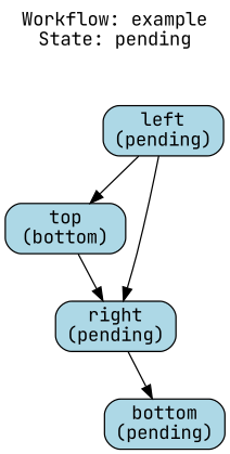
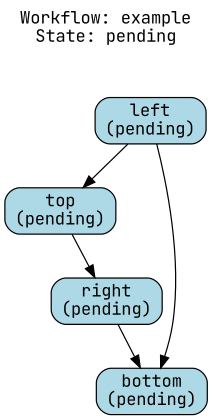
  digraph {
    fontname="JetBrains Mono"
    label="Workflow: example\nState: pending"
    labelloc=t
    rankdir=TB
    node [fillcolor=lightblue fontname="JetBrains Mono" shape=box style="rounded,filled"]
    edge [fontname="JetBrains Mono"]
-   n1 [label="top\n(bottom)"]
+   n1 [label="top\n(pending)"]
    n2 [label="right\n(pending)"]
    n3 [label="left\n(pending)"]
    n4 [label="bottom\n(pending)"]
    n1 -> n2
    n2 -> n4
    n3 -> n1
-   n3 -> n2
+   n3 -> n4
  }
